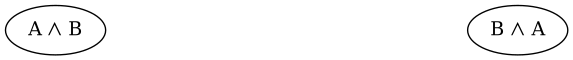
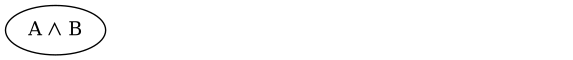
  digraph {
    rankdir=LR
    edge [style=invis]
    n1 [label="A ⋀ B"]
    n2 [label="aᵢ ⋀ bⱼ" style=invis]
    n3 [label="bⱼ ⋀ aᵢ" style=invis]
-   n4 [label="B ⋀ A"]
    n1 -> n2
    n2 -> n3
    n3 -> n2
-   n3 -> n4 [dir=back]
  }
